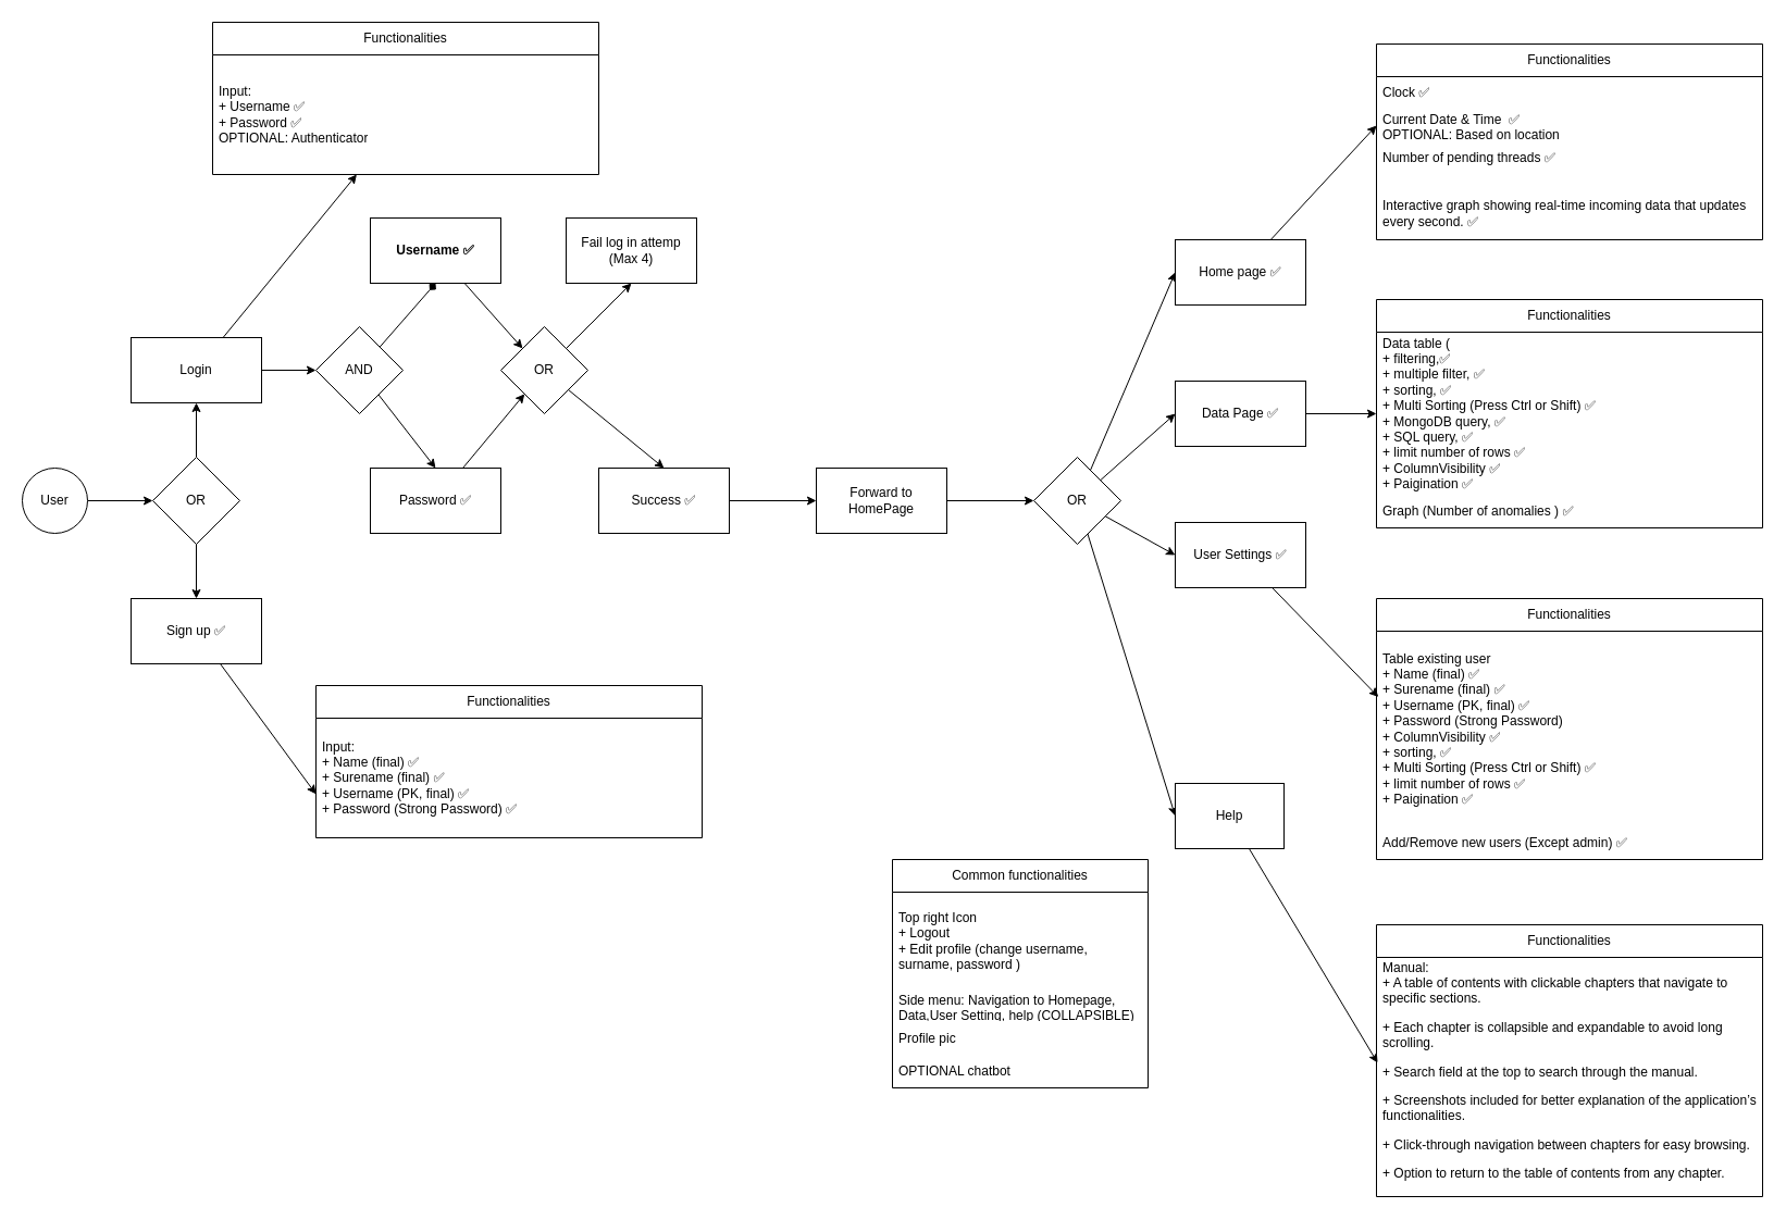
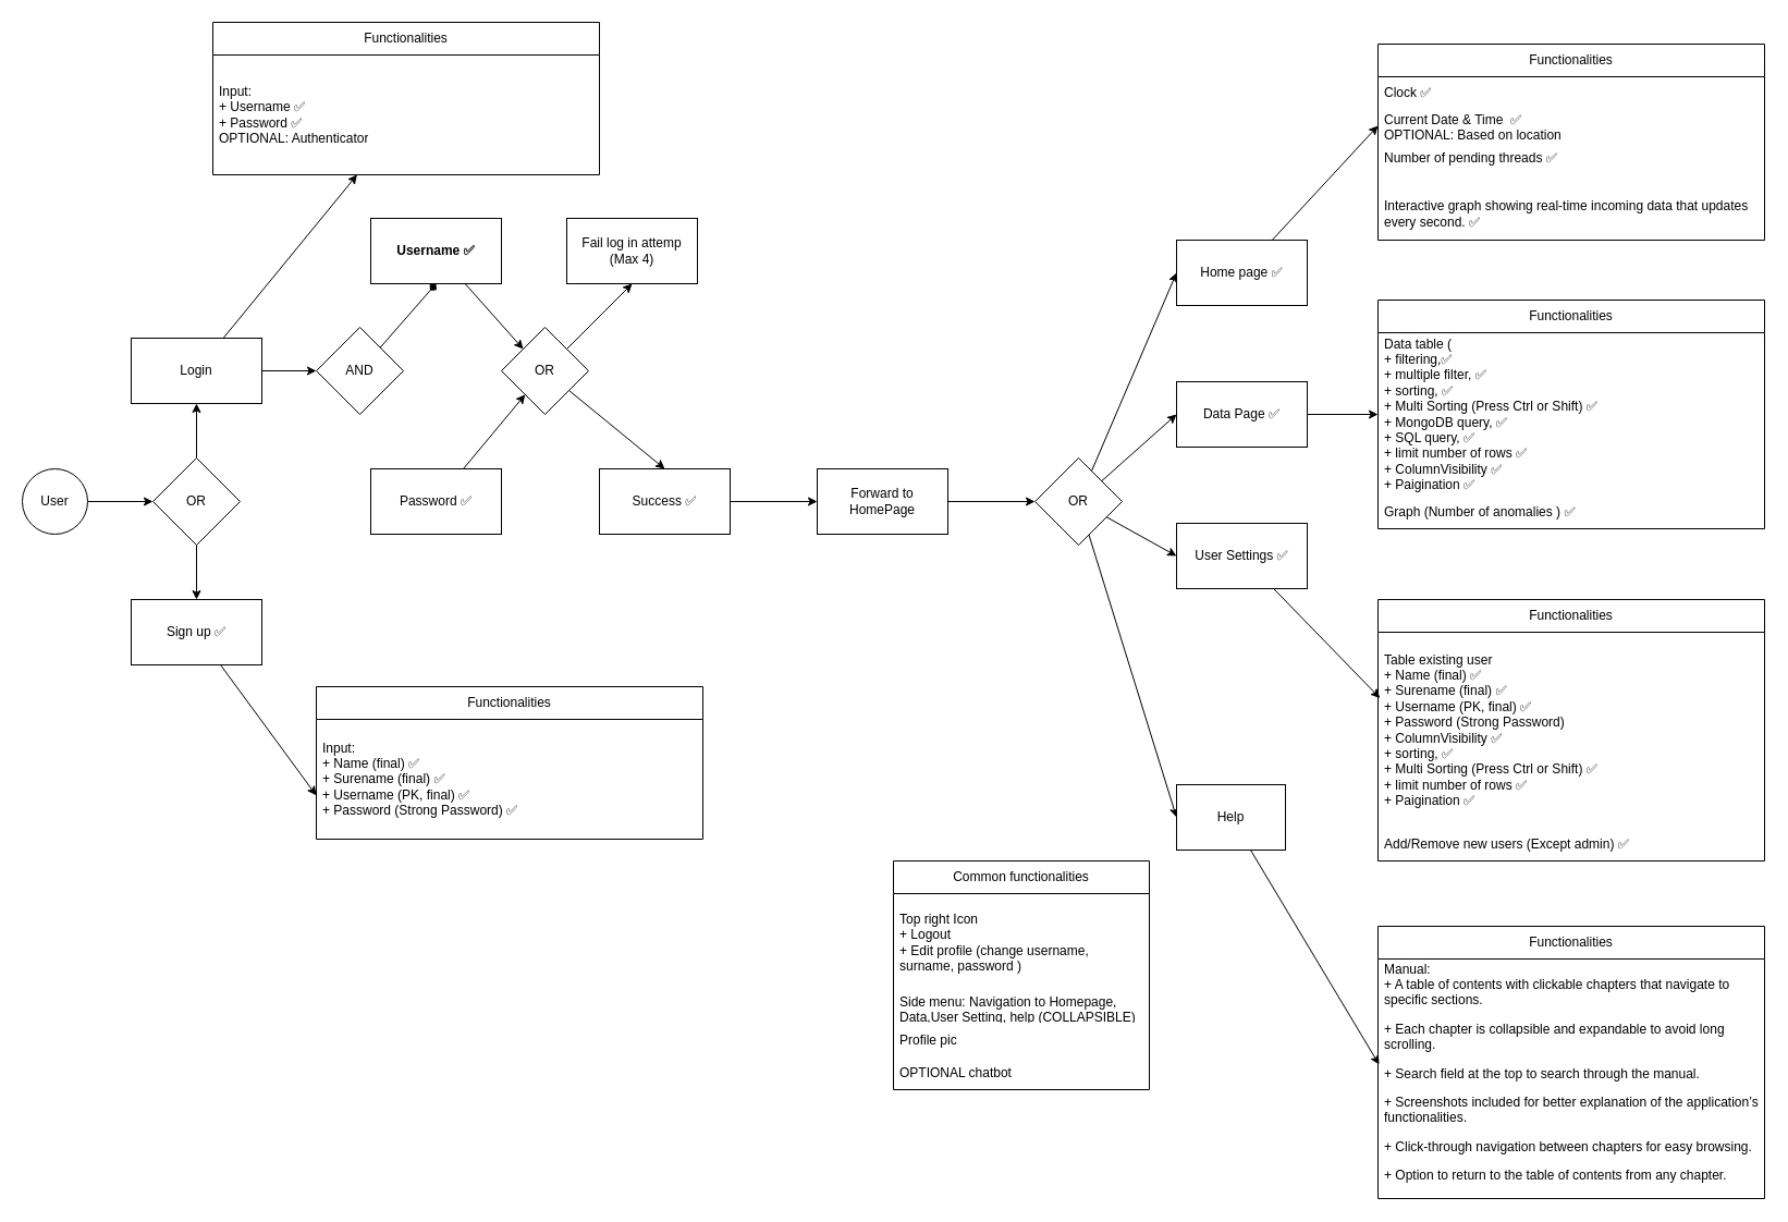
  <mxCell id="0" />
  <mxCell id="1" parent="0" />
  <mxCell id="2" style="edgeStyle=none;html=1;entryX=0;entryY=0.5;entryDx=0;entryDy=0;" parent="1" source="3" target="6" edge="1"><mxGeometry relative="1" as="geometry" /></mxCell>
  <mxCell id="3" value="User" style="ellipse;whiteSpace=wrap;html=1;" parent="1" vertex="1"><mxGeometry x="20" y="430" width="60" height="60" as="geometry" /></mxCell>
  <mxCell id="4" style="edgeStyle=none;html=1;" parent="1" source="6" target="9" edge="1"><mxGeometry relative="1" as="geometry" /></mxCell>
  <mxCell id="5" style="edgeStyle=none;html=1;entryX=0.5;entryY=0;entryDx=0;entryDy=0;" parent="1" source="6" target="11" edge="1"><mxGeometry relative="1" as="geometry" /></mxCell>
  <mxCell id="6" value="OR" style="rhombus;whiteSpace=wrap;html=1;" parent="1" vertex="1"><mxGeometry x="140" y="420" width="80" height="80" as="geometry" /></mxCell>
  <mxCell id="7" style="edgeStyle=none;html=1;entryX=0;entryY=0.5;entryDx=0;entryDy=0;" parent="1" source="9" target="14" edge="1"><mxGeometry relative="1" as="geometry" /></mxCell>
  <mxCell id="8" style="edgeStyle=none;html=1;" parent="1" source="9" target="56" edge="1"><mxGeometry relative="1" as="geometry" /></mxCell>
  <mxCell id="9" value="Login" style="whiteSpace=wrap;html=1;" parent="1" vertex="1"><mxGeometry x="120" y="310" width="120" height="60" as="geometry" /></mxCell>
  <mxCell id="10" style="edgeStyle=none;html=1;entryX=0;entryY=0.635;entryDx=0;entryDy=0;entryPerimeter=0;" parent="1" source="11" target="54" edge="1"><mxGeometry relative="1" as="geometry" /></mxCell>
  <mxCell id="11" value="Sign up&amp;nbsp;&lt;span style=&quot;text-align: left;&quot;&gt;✅&lt;/span&gt;" style="whiteSpace=wrap;html=1;" parent="1" vertex="1"><mxGeometry x="120" y="550" width="120" height="60" as="geometry" /></mxCell>
  <mxCell id="12" style="edgeStyle=none;html=1;entryX=0.5;entryY=1;entryDx=0;entryDy=0;endArrow=diamond;" parent="1" source="14" target="16" edge="1"><mxGeometry relative="1" as="geometry" /></mxCell>
- <mxCell id="13" style="edgeStyle=none;html=1;entryX=0.5;entryY=0;entryDx=0;entryDy=0;" parent="1" source="14" target="18" edge="1"><mxGeometry relative="1" as="geometry" /></mxCell>
  <mxCell id="14" value="AND" style="rhombus;whiteSpace=wrap;html=1;" parent="1" vertex="1"><mxGeometry x="290" y="300" width="80" height="80" as="geometry" /></mxCell>
  <mxCell id="15" style="edgeStyle=none;html=1;entryX=0;entryY=0;entryDx=0;entryDy=0;" parent="1" source="16" target="21" edge="1"><mxGeometry relative="1" as="geometry" /></mxCell>
  <mxCell id="16" value="Username&amp;nbsp;&lt;span style=&quot;text-align: left;&quot;&gt;✅&lt;/span&gt;" style="whiteSpace=wrap;html=1;fontStyle=1" parent="1" vertex="1"><mxGeometry x="340" y="200" width="120" height="60" as="geometry" /></mxCell>
  <mxCell id="17" style="edgeStyle=none;html=1;" parent="1" source="18" target="21" edge="1"><mxGeometry relative="1" as="geometry" /></mxCell>
  <mxCell id="18" value="Password&amp;nbsp;&lt;span style=&quot;text-align: left;&quot;&gt;✅&lt;/span&gt;" style="whiteSpace=wrap;html=1;" parent="1" vertex="1"><mxGeometry x="340" y="430" width="120" height="60" as="geometry" /></mxCell>
  <mxCell id="19" style="edgeStyle=none;html=1;entryX=0.5;entryY=1;entryDx=0;entryDy=0;" parent="1" source="21" target="22" edge="1"><mxGeometry relative="1" as="geometry" /></mxCell>
  <mxCell id="20" style="edgeStyle=none;html=1;entryX=0.5;entryY=0;entryDx=0;entryDy=0;" parent="1" source="21" target="24" edge="1"><mxGeometry relative="1" as="geometry" /></mxCell>
  <mxCell id="21" value="OR" style="rhombus;whiteSpace=wrap;html=1;" parent="1" vertex="1"><mxGeometry x="460" y="300" width="80" height="80" as="geometry" /></mxCell>
  <mxCell id="22" value="Fail log in attemp (Max 4)" style="whiteSpace=wrap;html=1;" parent="1" vertex="1"><mxGeometry x="520" y="200" width="120" height="60" as="geometry" /></mxCell>
  <mxCell id="23" value="" style="edgeStyle=none;html=1;" parent="1" source="24" target="26" edge="1"><mxGeometry relative="1" as="geometry" /></mxCell>
  <mxCell id="24" value="Success&amp;nbsp;&lt;span style=&quot;text-align: left;&quot;&gt;✅&lt;/span&gt;" style="whiteSpace=wrap;html=1;" parent="1" vertex="1"><mxGeometry x="550" y="430" width="120" height="60" as="geometry" /></mxCell>
  <mxCell id="25" style="edgeStyle=none;html=1;entryX=0;entryY=0.5;entryDx=0;entryDy=0;" parent="1" source="26" target="31" edge="1"><mxGeometry relative="1" as="geometry" /></mxCell>
  <mxCell id="26" value="Forward to HomePage" style="whiteSpace=wrap;html=1;" parent="1" vertex="1"><mxGeometry x="750" y="430" width="120" height="60" as="geometry" /></mxCell>
  <mxCell id="27" style="edgeStyle=none;html=1;entryX=0;entryY=0.5;entryDx=0;entryDy=0;" parent="1" source="31" target="39" edge="1"><mxGeometry relative="1" as="geometry" /></mxCell>
  <mxCell id="28" style="edgeStyle=none;html=1;entryX=0;entryY=0.5;entryDx=0;entryDy=0;" parent="1" source="31" target="33" edge="1"><mxGeometry relative="1" as="geometry" /></mxCell>
  <mxCell id="29" style="edgeStyle=none;html=1;entryX=0;entryY=0.5;entryDx=0;entryDy=0;" parent="1" source="31" target="37" edge="1"><mxGeometry relative="1" as="geometry" /></mxCell>
  <mxCell id="30" style="edgeStyle=none;html=1;entryX=0;entryY=0.5;entryDx=0;entryDy=0;" parent="1" source="31" target="35" edge="1"><mxGeometry relative="1" as="geometry" /></mxCell>
  <mxCell id="31" value="OR" style="rhombus;whiteSpace=wrap;html=1;" parent="1" vertex="1"><mxGeometry x="950" y="420" width="80" height="80" as="geometry" /></mxCell>
  <mxCell id="32" style="edgeStyle=none;html=1;entryX=0;entryY=0.5;entryDx=0;entryDy=0;" parent="1" source="33" target="46" edge="1"><mxGeometry relative="1" as="geometry" /></mxCell>
  <mxCell id="33" value="Data Page&amp;nbsp;&lt;span style=&quot;text-align: left;&quot;&gt;✅&lt;/span&gt;" style="whiteSpace=wrap;html=1;" parent="1" vertex="1"><mxGeometry x="1080" y="350" width="120" height="60" as="geometry" /></mxCell>
  <mxCell id="34" style="edgeStyle=none;html=1;entryX=0.005;entryY=0.336;entryDx=0;entryDy=0;entryPerimeter=0;" parent="1" source="35" target="49" edge="1"><mxGeometry relative="1" as="geometry" /></mxCell>
  <mxCell id="35" value="User Settings&amp;nbsp;&lt;span style=&quot;text-align: left;&quot;&gt;✅&lt;/span&gt;" style="whiteSpace=wrap;html=1;" parent="1" vertex="1"><mxGeometry x="1080" y="480" width="120" height="60" as="geometry" /></mxCell>
  <mxCell id="36" style="edgeStyle=none;html=1;entryX=0.003;entryY=0.441;entryDx=0;entryDy=0;entryPerimeter=0;" parent="1" source="37" target="52" edge="1"><mxGeometry relative="1" as="geometry" /></mxCell>
  <mxCell id="37" value="Help" style="whiteSpace=wrap;html=1;" parent="1" vertex="1"><mxGeometry x="1080" y="720" width="100" height="60" as="geometry" /></mxCell>
  <mxCell id="38" style="edgeStyle=none;html=1;entryX=0;entryY=0.5;entryDx=0;entryDy=0;" parent="1" source="39" target="42" edge="1"><mxGeometry relative="1" as="geometry" /></mxCell>
  <mxCell id="39" value="Home page&amp;nbsp;&lt;span style=&quot;text-align: left;&quot;&gt;✅&lt;/span&gt;" style="whiteSpace=wrap;html=1;" parent="1" vertex="1"><mxGeometry x="1080" y="220" width="120" height="60" as="geometry" /></mxCell>
  <mxCell id="40" value="Functionalities" style="swimlane;fontStyle=0;childLayout=stackLayout;horizontal=1;startSize=30;horizontalStack=0;resizeParent=1;resizeParentMax=0;resizeLast=0;collapsible=1;marginBottom=0;whiteSpace=wrap;html=1;" parent="1" vertex="1"><mxGeometry x="1265" y="40" width="355" height="180" as="geometry" /></mxCell>
  <mxCell id="41" value="Clock ✅" style="text;strokeColor=none;fillColor=none;align=left;verticalAlign=middle;spacingLeft=4;spacingRight=4;overflow=hidden;points=[[0,0.5],[1,0.5]];portConstraint=eastwest;rotatable=0;whiteSpace=wrap;html=1;" parent="40" vertex="1"><mxGeometry y="30" width="355" height="30" as="geometry" /></mxCell>
  <mxCell id="42" value="Current Date &amp;amp; Time&amp;nbsp; ✅&lt;br&gt;OPTIONAL: Based on location" style="text;strokeColor=none;fillColor=none;align=left;verticalAlign=middle;spacingLeft=4;spacingRight=4;overflow=hidden;points=[[0,0.5],[1,0.5]];portConstraint=eastwest;rotatable=0;whiteSpace=wrap;html=1;" parent="40" vertex="1"><mxGeometry y="60" width="355" height="30" as="geometry" /></mxCell>
  <mxCell id="43" value="Number of pending threads ✅" style="text;strokeColor=none;fillColor=none;align=left;verticalAlign=middle;spacingLeft=4;spacingRight=4;overflow=hidden;points=[[0,0.5],[1,0.5]];portConstraint=eastwest;rotatable=0;whiteSpace=wrap;html=1;" parent="40" vertex="1"><mxGeometry y="90" width="355" height="30" as="geometry" /></mxCell>
  <mxCell id="44" value="&lt;p data-pm-slice=&quot;0 0 []&quot;&gt;&lt;/p&gt;&lt;span style=&quot;background-color: initial;&quot;&gt;Interactive graph showing real-time incoming data that updates every second.&amp;nbsp;&lt;/span&gt;✅&amp;nbsp;" style="text;strokeColor=none;fillColor=none;align=left;verticalAlign=middle;spacingLeft=4;spacingRight=4;overflow=hidden;points=[[0,0.5],[1,0.5]];portConstraint=eastwest;rotatable=0;whiteSpace=wrap;html=1;" parent="40" vertex="1"><mxGeometry y="120" width="355" height="60" as="geometry" /></mxCell>
  <mxCell id="45" value="Functionalities" style="swimlane;fontStyle=0;childLayout=stackLayout;horizontal=1;startSize=30;horizontalStack=0;resizeParent=1;resizeParentMax=0;resizeLast=0;collapsible=1;marginBottom=0;whiteSpace=wrap;html=1;" parent="1" vertex="1"><mxGeometry x="1265" y="275" width="355" height="210" as="geometry" /></mxCell>
  <mxCell id="46" value="Data table (&lt;br&gt;&lt;span style=&quot;&quot;&gt;&#09;&lt;/span&gt;+ filtering,✅&lt;br&gt;+ multiple filter, ✅&lt;br&gt;&lt;span style=&quot;&quot;&gt;&#09;&lt;/span&gt;+&amp;nbsp;sorting,&amp;nbsp;✅&lt;br&gt;+ Multi Sorting (Press Ctrl or Shift)&amp;nbsp;✅&lt;br&gt;+ MongoDB query, ✅&lt;br&gt;&lt;span style=&quot;&quot;&gt;&#09;&lt;/span&gt;+ SQL query, ✅&lt;br&gt;&lt;span style=&quot;&quot;&gt;&#09;&lt;/span&gt;+ limit number of rows ✅&lt;br&gt;+ ColumnVisibility ✅&lt;br&gt;+ Paigination ✅" style="text;strokeColor=none;fillColor=none;align=left;verticalAlign=middle;spacingLeft=4;spacingRight=4;overflow=hidden;points=[[0,0.5],[1,0.5]];portConstraint=eastwest;rotatable=0;whiteSpace=wrap;html=1;" parent="45" vertex="1"><mxGeometry y="30" width="355" height="150" as="geometry" /></mxCell>
  <mxCell id="47" value="Graph (Number of anomalies )&amp;nbsp;✅" style="text;strokeColor=none;fillColor=none;align=left;verticalAlign=middle;spacingLeft=4;spacingRight=4;overflow=hidden;points=[[0,0.5],[1,0.5]];portConstraint=eastwest;rotatable=0;whiteSpace=wrap;html=1;" parent="45" vertex="1"><mxGeometry y="180" width="355" height="30" as="geometry" /></mxCell>
  <mxCell id="48" value="Functionalities" style="swimlane;fontStyle=0;childLayout=stackLayout;horizontal=1;startSize=30;horizontalStack=0;resizeParent=1;resizeParentMax=0;resizeLast=0;collapsible=1;marginBottom=0;whiteSpace=wrap;html=1;" parent="1" vertex="1"><mxGeometry x="1265" y="550" width="355" height="240" as="geometry" /></mxCell>
  <mxCell id="49" value="Table existing user &lt;br&gt;+ Name (final) ✅&lt;br&gt;+ Surename (final) ✅&lt;br&gt;+ Username (PK, final) ✅&lt;br&gt;+ Password (Strong Password)&lt;br&gt;+ ColumnVisibility ✅&lt;br&gt;+&amp;nbsp;sorting,&amp;nbsp;✅&lt;br&gt;+ Multi Sorting (Press Ctrl or Shift)&amp;nbsp;✅&lt;br&gt;+ limit number of rows ✅&lt;br&gt;+ Paigination ✅" style="text;strokeColor=none;fillColor=none;align=left;verticalAlign=middle;spacingLeft=4;spacingRight=4;overflow=hidden;points=[[0,0.5],[1,0.5]];portConstraint=eastwest;rotatable=0;whiteSpace=wrap;html=1;" parent="48" vertex="1"><mxGeometry y="30" width="355" height="180" as="geometry" /></mxCell>
  <mxCell id="50" value="Add/Remove new users (Except admin) ✅" style="text;strokeColor=none;fillColor=none;align=left;verticalAlign=middle;spacingLeft=4;spacingRight=4;overflow=hidden;points=[[0,0.5],[1,0.5]];portConstraint=eastwest;rotatable=0;whiteSpace=wrap;html=1;" parent="48" vertex="1"><mxGeometry y="210" width="355" height="30" as="geometry" /></mxCell>
  <mxCell id="51" value="Functionalities" style="swimlane;fontStyle=0;childLayout=stackLayout;horizontal=1;startSize=30;horizontalStack=0;resizeParent=1;resizeParentMax=0;resizeLast=0;collapsible=1;marginBottom=0;whiteSpace=wrap;html=1;" parent="1" vertex="1"><mxGeometry x="1265" y="850" width="355" height="250" as="geometry" /></mxCell>
  <mxCell id="52" value="Manual:&amp;nbsp;&lt;br&gt;&lt;span style=&quot;background-color: initial;&quot;&gt;+ A table of contents with clickable chapters that navigate to specific sections.&lt;/span&gt;&lt;p&gt;+ Each chapter is collapsible and expandable to avoid long scrolling.&lt;/p&gt;&lt;p&gt;+ Search field at the top to search through the manual.&lt;/p&gt;&lt;p&gt;+ Screenshots included for better explanation of the application’s functionalities.&lt;/p&gt;&lt;p&gt;+ Click-through navigation between chapters for easy browsing.&lt;/p&gt;&lt;p&gt;+ Option to return to the table of contents from any chapter.&lt;/p&gt;" style="text;strokeColor=none;fillColor=none;align=left;verticalAlign=middle;spacingLeft=4;spacingRight=4;overflow=hidden;points=[[0,0.5],[1,0.5]];portConstraint=eastwest;rotatable=0;whiteSpace=wrap;html=1;" parent="51" vertex="1"><mxGeometry y="30" width="355" height="220" as="geometry" /></mxCell>
  <mxCell id="53" value="Functionalities" style="swimlane;fontStyle=0;childLayout=stackLayout;horizontal=1;startSize=30;horizontalStack=0;resizeParent=1;resizeParentMax=0;resizeLast=0;collapsible=1;marginBottom=0;whiteSpace=wrap;html=1;" parent="1" vertex="1"><mxGeometry x="290" y="630" width="355" height="140" as="geometry" /></mxCell>
  <mxCell id="54" value="Input:&lt;br&gt;+ Name (final) ✅&lt;br&gt;+ Surename (final) ✅&lt;br&gt;+ Username (PK, final) ✅&lt;br&gt;+ Password (Strong Password) ✅" style="text;strokeColor=none;fillColor=none;align=left;verticalAlign=middle;spacingLeft=4;spacingRight=4;overflow=hidden;points=[[0,0.5],[1,0.5]];portConstraint=eastwest;rotatable=0;whiteSpace=wrap;html=1;" parent="53" vertex="1"><mxGeometry y="30" width="355" height="110" as="geometry" /></mxCell>
  <mxCell id="55" value="Functionalities" style="swimlane;fontStyle=0;childLayout=stackLayout;horizontal=1;startSize=30;horizontalStack=0;resizeParent=1;resizeParentMax=0;resizeLast=0;collapsible=1;marginBottom=0;whiteSpace=wrap;html=1;" parent="1" vertex="1"><mxGeometry x="195" y="20" width="355" height="140" as="geometry" /></mxCell>
  <mxCell id="56" value="Input:&lt;br&gt;+ Username ✅&lt;br&gt;+ Password ✅&lt;br&gt;OPTIONAL: Authenticator" style="text;strokeColor=none;fillColor=none;align=left;verticalAlign=middle;spacingLeft=4;spacingRight=4;overflow=hidden;points=[[0,0.5],[1,0.5]];portConstraint=eastwest;rotatable=0;whiteSpace=wrap;html=1;" parent="55" vertex="1"><mxGeometry y="30" width="355" height="110" as="geometry" /></mxCell>
  <mxCell id="57" value="Common functionalities" style="swimlane;fontStyle=0;childLayout=stackLayout;horizontal=1;startSize=30;horizontalStack=0;resizeParent=1;resizeParentMax=0;resizeLast=0;collapsible=1;marginBottom=0;whiteSpace=wrap;html=1;" parent="1" vertex="1"><mxGeometry x="820" y="790" width="235" height="210" as="geometry" /></mxCell>
  <mxCell id="58" value="Top right Icon&amp;nbsp;&lt;br&gt;+ Logout&lt;br&gt;+ Edit profile (change username, surname, password )" style="text;strokeColor=none;fillColor=none;align=left;verticalAlign=middle;spacingLeft=4;spacingRight=4;overflow=hidden;points=[[0,0.5],[1,0.5]];portConstraint=eastwest;rotatable=0;whiteSpace=wrap;html=1;" parent="57" vertex="1"><mxGeometry y="30" width="235" height="90" as="geometry" /></mxCell>
  <mxCell id="59" value="Side menu: Navigation to Homepage, Data,User Setting, help (COLLAPSIBLE)" style="text;strokeColor=none;fillColor=none;align=left;verticalAlign=middle;spacingLeft=4;spacingRight=4;overflow=hidden;points=[[0,0.5],[1,0.5]];portConstraint=eastwest;rotatable=0;whiteSpace=wrap;html=1;" parent="57" vertex="1"><mxGeometry y="120" width="235" height="30" as="geometry" /></mxCell>
  <mxCell id="60" value="Profile pic" style="text;strokeColor=none;fillColor=none;align=left;verticalAlign=middle;spacingLeft=4;spacingRight=4;overflow=hidden;points=[[0,0.5],[1,0.5]];portConstraint=eastwest;rotatable=0;whiteSpace=wrap;html=1;" parent="57" vertex="1"><mxGeometry y="150" width="235" height="30" as="geometry" /></mxCell>
  <mxCell id="61" value="OPTIONAL chatbot" style="text;strokeColor=none;fillColor=none;align=left;verticalAlign=middle;spacingLeft=4;spacingRight=4;overflow=hidden;points=[[0,0.5],[1,0.5]];portConstraint=eastwest;rotatable=0;whiteSpace=wrap;html=1;" parent="57" vertex="1"><mxGeometry y="180" width="235" height="30" as="geometry" /></mxCell>
